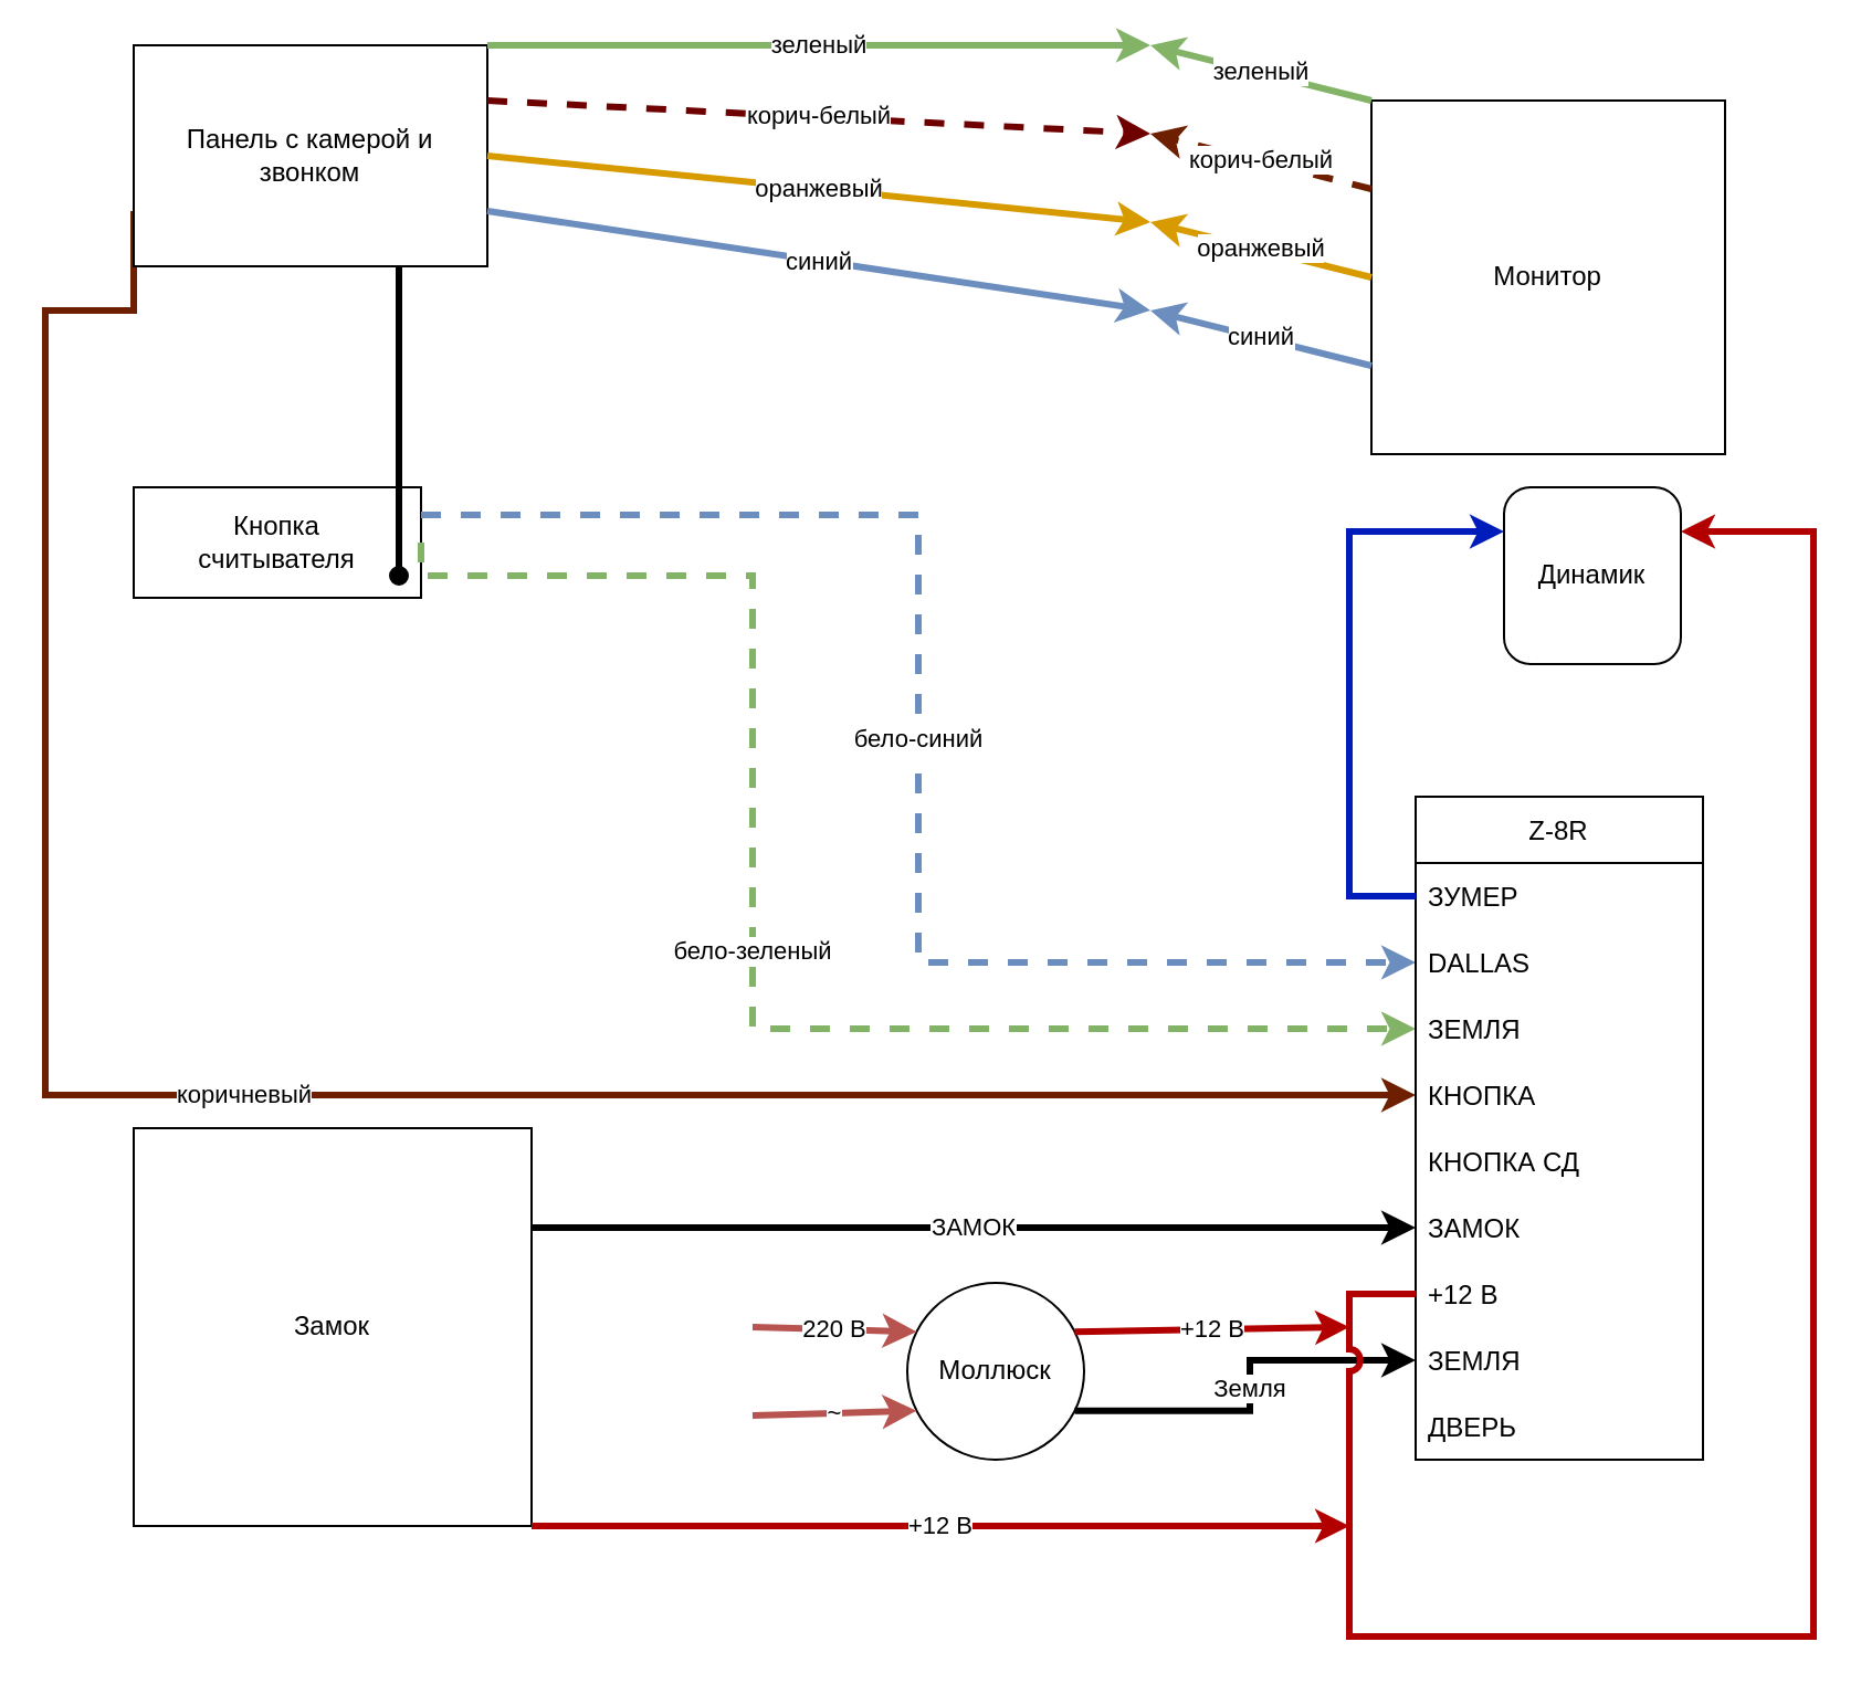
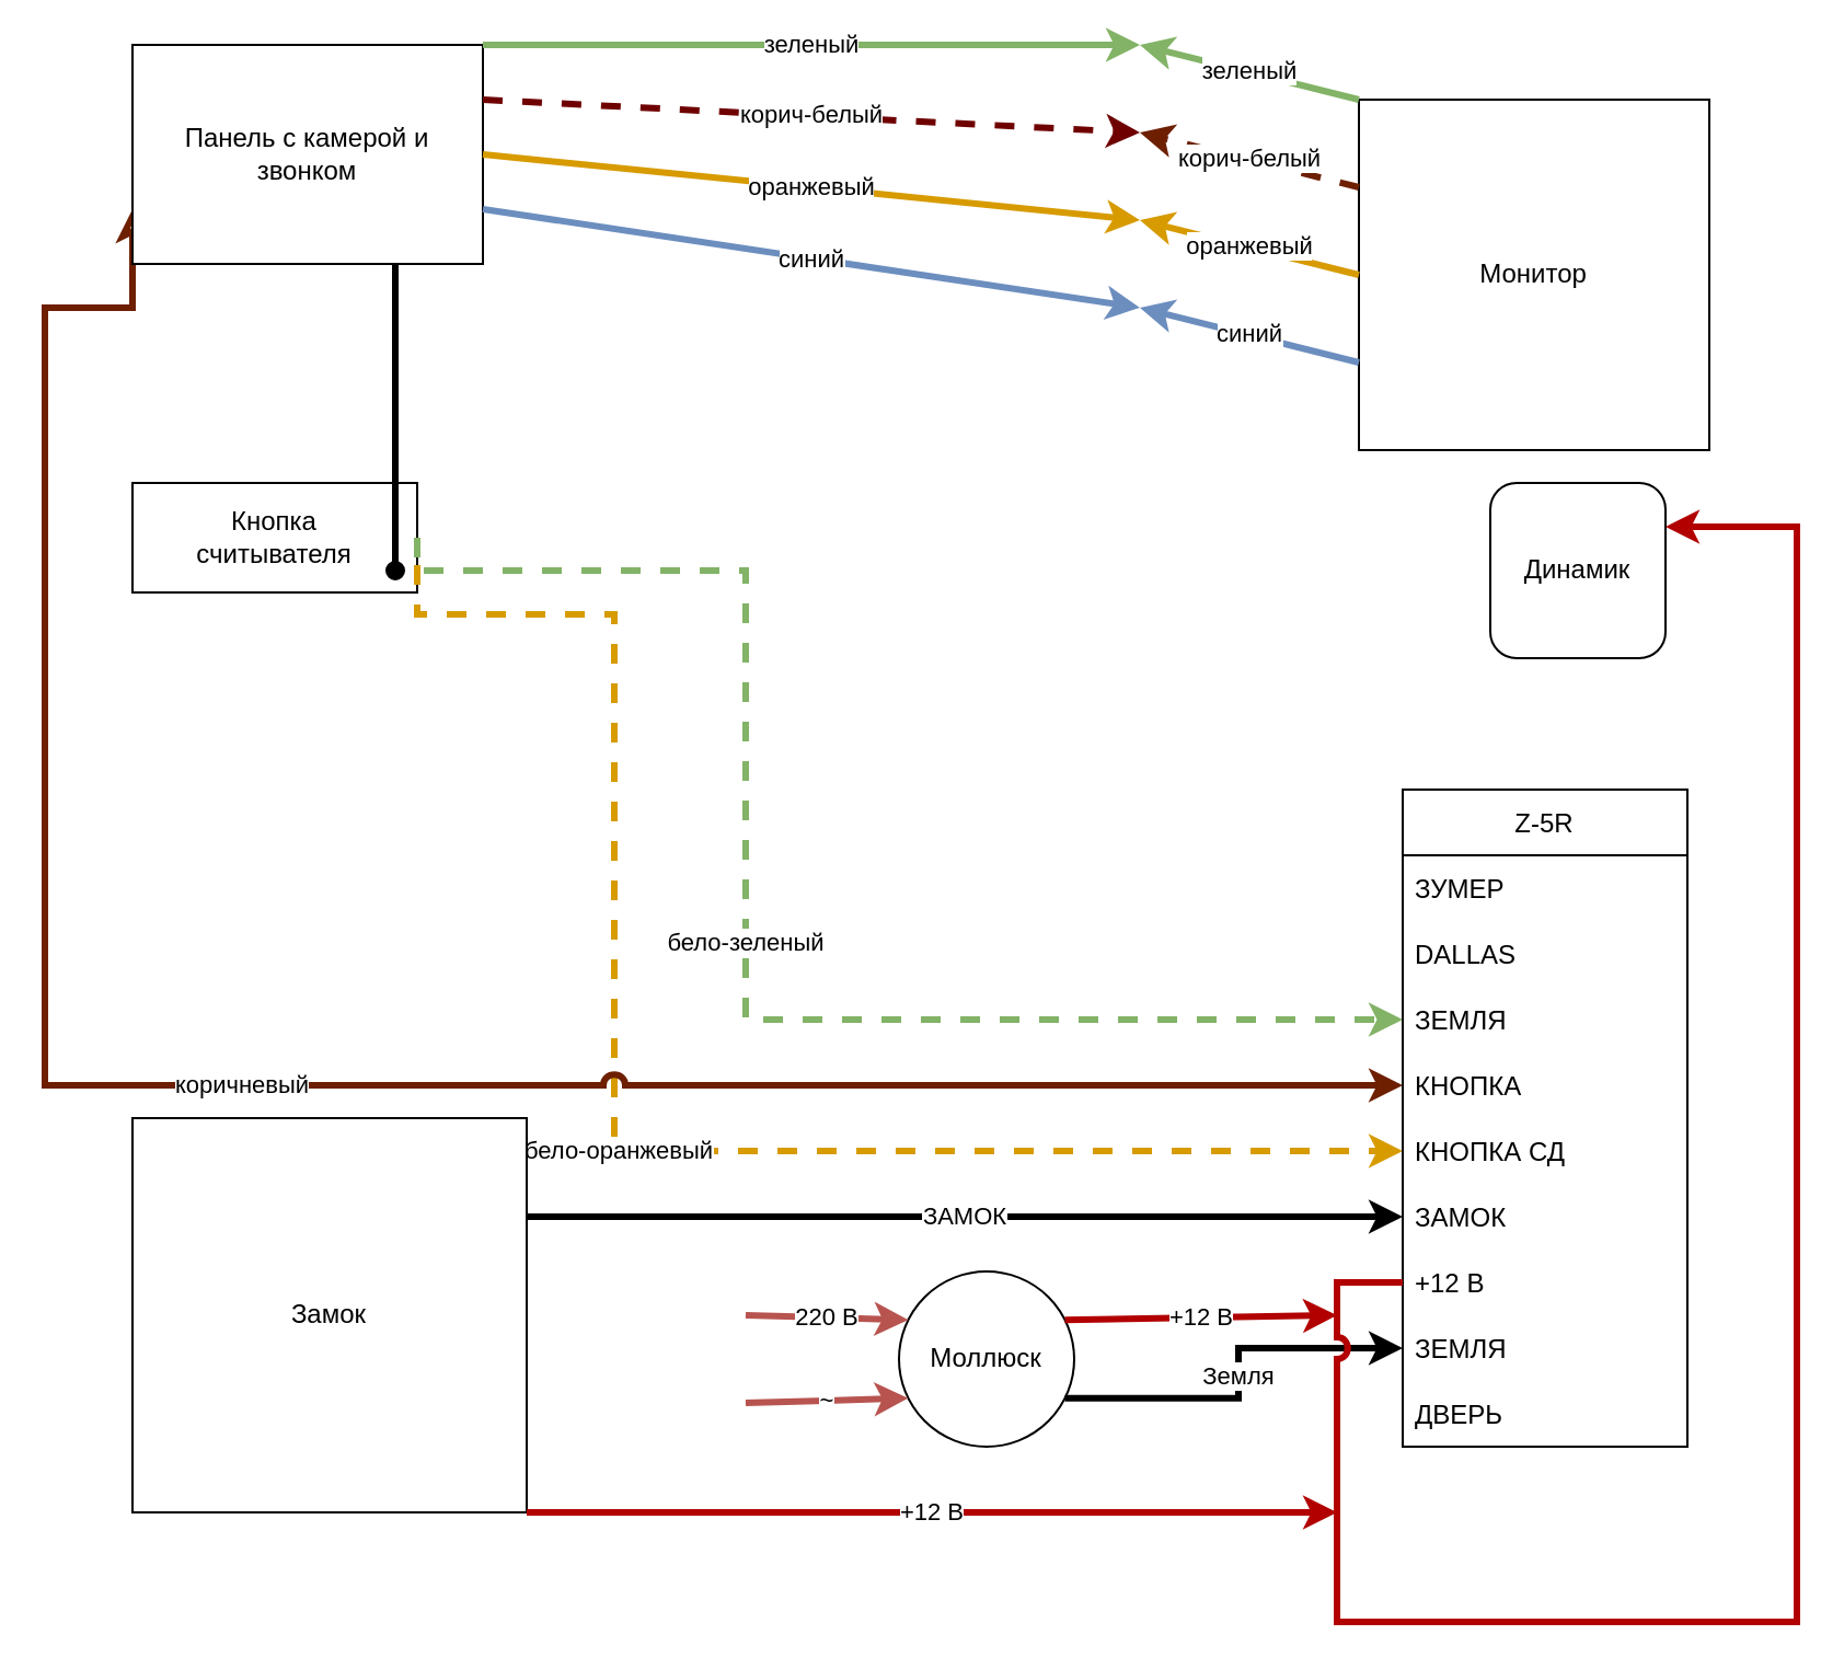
  <mxCell id="0" />
  <mxCell id="1" parent="0" />
  <mxCell id="2" value="Кнопка&lt;br&gt;считывателя" style="whiteSpace=wrap;html=1;aspect=fixed;" vertex="1" parent="1"><mxGeometry x="60" y="220" width="130" height="50" as="geometry" /></mxCell>
  <mxCell id="3" value="бело-зеленый" style="endArrow=classic;html=1;rounded=0;exitX=1;exitY=0.5;exitDx=0;exitDy=0;fillColor=#d5e8d4;strokeColor=#82b366;strokeWidth=3;entryX=0;entryY=0.5;entryDx=0;entryDy=0;edgeStyle=orthogonalEdgeStyle;dashed=1;" edge="1" parent="1" source="2" target="28"><mxGeometry width="50" height="50" relative="1" as="geometry"><mxPoint x="600" y="610" as="sourcePoint" /><mxPoint x="340" y="260" as="targetPoint" /><Array as="points"><mxPoint x="340" y="260" /><mxPoint x="340" y="465" /></Array></mxGeometry></mxCell>
- <mxCell id="5" value="бело-синий" style="endArrow=classic;html=1;rounded=0;fillColor=#dae8fc;strokeColor=#6c8ebf;strokeWidth=3;entryX=0;entryY=0.5;entryDx=0;entryDy=0;edgeStyle=orthogonalEdgeStyle;exitX=1;exitY=0.25;exitDx=0;exitDy=0;dashed=1;" edge="1" parent="1" source="2" target="27"><mxGeometry width="50" height="50" relative="1" as="geometry"><mxPoint x="150" y="240" as="sourcePoint" /><mxPoint x="260" y="260" as="targetPoint" /></mxGeometry></mxCell>
+ <mxCell id="4" value="бело-оранжевый" style="endArrow=classic;html=1;rounded=0;fillColor=#ffe6cc;strokeColor=#d79b00;strokeWidth=3;exitX=1;exitY=0.75;exitDx=0;exitDy=0;entryX=0;entryY=0.5;entryDx=0;entryDy=0;edgeStyle=orthogonalEdgeStyle;jumpStyle=arc;dashed=1;" edge="1" parent="1" source="2" target="30"><mxGeometry width="50" height="50" relative="1" as="geometry"><mxPoint x="190" y="320" as="sourcePoint" /><mxPoint x="250" y="320" as="targetPoint" /><Array as="points"><mxPoint x="280" y="280" /><mxPoint x="280" y="525" /></Array></mxGeometry></mxCell>
  <mxCell id="6" value="Монитор" style="whiteSpace=wrap;html=1;aspect=fixed;" vertex="1" parent="1"><mxGeometry x="620" y="45" width="160" height="160" as="geometry" /></mxCell>
  <mxCell id="7" value="зеленый" style="endArrow=classic;html=1;rounded=0;fillColor=#d5e8d4;strokeColor=#82b366;strokeWidth=3;exitX=0;exitY=0;exitDx=0;exitDy=0;" edge="1" parent="1" source="6"><mxGeometry width="50" height="50" relative="1" as="geometry"><mxPoint x="600" y="90" as="sourcePoint" /><mxPoint x="520" y="20" as="targetPoint" /></mxGeometry></mxCell>
- <mxCell id="8" value="коричневый" style="endArrow=none;html=1;rounded=0;fillColor=#a0522d;strokeColor=#6D1F00;strokeWidth=3;exitX=0;exitY=0.5;exitDx=0;exitDy=0;entryX=0;entryY=0.75;entryDx=0;entryDy=0;edgeStyle=orthogonalEdgeStyle;jumpStyle=arc;startArrow=classic;startFill=1;endFill=0;" edge="1" parent="1" source="29" target="13"><mxGeometry width="50" height="50" relative="1" as="geometry"><mxPoint x="360" y="110" as="sourcePoint" /><mxPoint x="520" y="495" as="targetPoint" /><Array as="points"><mxPoint x="20" y="495" /><mxPoint x="20" y="140" /></Array></mxGeometry></mxCell>
+ <mxCell id="8" value="коричневый" style="endArrow=classic;html=1;rounded=0;fillColor=#a0522d;strokeColor=#6D1F00;strokeWidth=3;exitX=0;exitY=0.5;exitDx=0;exitDy=0;entryX=0;entryY=0.75;entryDx=0;entryDy=0;edgeStyle=orthogonalEdgeStyle;jumpStyle=arc;startArrow=classic;startFill=1;endFill=0;" edge="1" parent="1" source="29" target="13"><mxGeometry width="50" height="50" relative="1" as="geometry"><mxPoint x="360" y="110" as="sourcePoint" /><mxPoint x="520" y="495" as="targetPoint" /><Array as="points"><mxPoint x="20" y="495" /><mxPoint x="20" y="140" /></Array></mxGeometry></mxCell>
  <mxCell id="9" value="синий" style="endArrow=classic;html=1;rounded=0;fillColor=#dae8fc;strokeColor=#6c8ebf;strokeWidth=3;exitX=0;exitY=0.75;exitDx=0;exitDy=0;" edge="1" parent="1" source="6"><mxGeometry width="50" height="50" relative="1" as="geometry"><mxPoint x="620" y="120" as="sourcePoint" /><mxPoint x="520" y="140" as="targetPoint" /></mxGeometry></mxCell>
  <mxCell id="10" value="оранжевый" style="endArrow=classic;html=1;rounded=0;fillColor=#ffe6cc;strokeColor=#d79b00;strokeWidth=3;exitX=0;exitY=0.5;exitDx=0;exitDy=0;" edge="1" parent="1" source="6"><mxGeometry width="50" height="50" relative="1" as="geometry"><mxPoint x="590" y="140" as="sourcePoint" /><mxPoint x="520" y="100" as="targetPoint" /></mxGeometry></mxCell>
  <mxCell id="11" value="корич-белый" style="endArrow=classic;html=1;fillColor=#a0522d;strokeColor=#6D1F00;strokeWidth=3;exitX=0;exitY=0.25;exitDx=0;exitDy=0;rounded=0;dashed=1;" edge="1" parent="1" source="6"><mxGeometry width="50" height="50" relative="1" as="geometry"><mxPoint x="620" y="180" as="sourcePoint" /><mxPoint x="520" y="60" as="targetPoint" /></mxGeometry></mxCell>
  <mxCell id="12" style="edgeStyle=orthogonalEdgeStyle;rounded=0;jumpStyle=none;jumpSize=10;orthogonalLoop=1;jettySize=auto;html=1;exitX=0.75;exitY=1;exitDx=0;exitDy=0;startArrow=none;startFill=0;endArrow=oval;endFill=1;strokeWidth=3;elbow=vertical;" edge="1" parent="1" source="13"><mxGeometry relative="1" as="geometry"><mxPoint x="180" y="260" as="targetPoint" /></mxGeometry></mxCell>
  <mxCell id="13" value="Панель с камерой и звонком" style="whiteSpace=wrap;html=1;aspect=fixed;" vertex="1" parent="1"><mxGeometry x="60" y="20" width="160" height="100" as="geometry" /></mxCell>
  <mxCell id="14" value="зеленый" style="endArrow=classic;html=1;rounded=0;exitX=1;exitY=0;exitDx=0;exitDy=0;fillColor=#d5e8d4;strokeColor=#82b366;strokeWidth=3;" edge="1" parent="1" source="13"><mxGeometry width="50" height="50" relative="1" as="geometry"><mxPoint x="-160" y="20" as="sourcePoint" /><mxPoint x="520" y="20" as="targetPoint" /></mxGeometry></mxCell>
  <mxCell id="15" value="корич-белый" style="endArrow=classic;html=1;rounded=0;exitX=1;exitY=0.25;exitDx=0;exitDy=0;fillColor=#a20025;strokeColor=#6F0000;strokeWidth=3;dashed=1;" edge="1" parent="1" source="13"><mxGeometry width="50" height="50" relative="1" as="geometry"><mxPoint x="-190" y="50" as="sourcePoint" /><mxPoint x="520" y="60" as="targetPoint" /><Array as="points" /></mxGeometry></mxCell>
  <mxCell id="16" value="оранжевый" style="endArrow=classic;html=1;rounded=0;exitX=1;exitY=0.5;exitDx=0;exitDy=0;fillColor=#ffe6cc;strokeColor=#d79b00;strokeWidth=3;" edge="1" parent="1" source="13"><mxGeometry width="50" height="50" relative="1" as="geometry"><mxPoint x="-190" y="70" as="sourcePoint" /><mxPoint x="520" y="100" as="targetPoint" /></mxGeometry></mxCell>
  <mxCell id="17" value="синий" style="endArrow=classic;html=1;rounded=0;exitX=1;exitY=0.75;exitDx=0;exitDy=0;fillColor=#dae8fc;strokeColor=#6c8ebf;strokeWidth=3;" edge="1" parent="1" source="13"><mxGeometry width="50" height="50" relative="1" as="geometry"><mxPoint x="-180" y="90" as="sourcePoint" /><mxPoint x="520" y="140" as="targetPoint" /></mxGeometry></mxCell>
  <mxCell id="18" value="Моллюск" style="ellipse;whiteSpace=wrap;html=1;aspect=fixed;" vertex="1" parent="1"><mxGeometry x="410" y="580" width="80" height="80" as="geometry" /></mxCell>
  <mxCell id="19" value="220 В" style="endArrow=classic;html=1;rounded=0;fillColor=#f8cecc;strokeColor=#b85450;strokeWidth=3;entryX=0;entryY=0.25;entryDx=0;entryDy=0;gradientColor=#ea6b66;" edge="1" parent="1" target="18"><mxGeometry width="50" height="50" relative="1" as="geometry"><mxPoint x="340" y="600" as="sourcePoint" /><mxPoint x="690" y="649" as="targetPoint" /></mxGeometry></mxCell>
  <mxCell id="20" value="~" style="endArrow=classic;html=1;rounded=0;fillColor=#f8cecc;strokeColor=#b85450;strokeWidth=3;entryX=0;entryY=0.75;entryDx=0;entryDy=0;gradientColor=#ea6b66;" edge="1" parent="1" target="18"><mxGeometry width="50" height="50" relative="1" as="geometry"><mxPoint x="340" y="640" as="sourcePoint" /><mxPoint x="420" y="623" as="targetPoint" /></mxGeometry></mxCell>
  <mxCell id="21" value="+12 В" style="endArrow=classic;html=1;rounded=0;exitX=1;exitY=0.25;exitDx=0;exitDy=0;fillColor=#e51400;strokeWidth=3;strokeColor=#B20000;" edge="1" parent="1" source="18"><mxGeometry width="50" height="50" relative="1" as="geometry"><mxPoint x="-130" y="379.5" as="sourcePoint" /><mxPoint x="610" y="600" as="targetPoint" /></mxGeometry></mxCell>
  <mxCell id="22" value="Земля" style="endArrow=classic;html=1;rounded=0;exitX=1;exitY=0.75;exitDx=0;exitDy=0;strokeWidth=3;fillColor=none;entryX=0;entryY=0.5;entryDx=0;entryDy=0;edgeStyle=orthogonalEdgeStyle;" edge="1" parent="1" source="18" target="33"><mxGeometry width="50" height="50" relative="1" as="geometry"><mxPoint x="-130" y="394" as="sourcePoint" /><mxPoint x="-80" y="400" as="targetPoint" /></mxGeometry></mxCell>
  <mxCell id="23" value="Замок" style="whiteSpace=wrap;html=1;aspect=fixed;" vertex="1" parent="1"><mxGeometry x="60" y="510" width="180" height="180" as="geometry" /></mxCell>
  <mxCell id="24" value="+12 В" style="endArrow=classic;html=1;rounded=0;fillColor=#e51400;strokeWidth=3;strokeColor=#B20000;jumpStyle=arc;jumpSize=10;exitX=1;exitY=1;exitDx=0;exitDy=0;edgeStyle=orthogonalEdgeStyle;" edge="1" parent="1" source="23"><mxGeometry width="50" height="50" relative="1" as="geometry"><mxPoint x="-160" y="600" as="sourcePoint" /><mxPoint x="610" y="690" as="targetPoint" /><Array as="points"><mxPoint x="420" y="690" /><mxPoint x="420" y="690" /></Array></mxGeometry></mxCell>
- <mxCell id="25" value="Z-8R" style="swimlane;fontStyle=0;childLayout=stackLayout;horizontal=1;startSize=30;horizontalStack=0;resizeParent=1;resizeParentMax=0;resizeLast=0;collapsible=1;marginBottom=0;" vertex="1" parent="1"><mxGeometry x="640" y="360" width="130" height="300" as="geometry" /></mxCell>
+ <mxCell id="25" value="Z-5R" style="swimlane;fontStyle=0;childLayout=stackLayout;horizontal=1;startSize=30;horizontalStack=0;resizeParent=1;resizeParentMax=0;resizeLast=0;collapsible=1;marginBottom=0;" vertex="1" parent="1"><mxGeometry x="640" y="360" width="130" height="300" as="geometry" /></mxCell>
  <mxCell id="26" value="ЗУМЕР" style="text;strokeColor=none;fillColor=none;align=left;verticalAlign=middle;spacingLeft=4;spacingRight=4;overflow=hidden;points=[[0,0.5],[1,0.5]];portConstraint=eastwest;rotatable=0;" vertex="1" parent="25"><mxGeometry y="30" width="130" height="30" as="geometry" /></mxCell>
  <mxCell id="27" value="DALLAS" style="text;strokeColor=none;fillColor=none;align=left;verticalAlign=middle;spacingLeft=4;spacingRight=4;overflow=hidden;points=[[0,0.5],[1,0.5]];portConstraint=eastwest;rotatable=0;" vertex="1" parent="25"><mxGeometry y="60" width="130" height="30" as="geometry" /></mxCell>
  <mxCell id="28" value="ЗЕМЛЯ" style="text;strokeColor=none;fillColor=none;align=left;verticalAlign=middle;spacingLeft=4;spacingRight=4;overflow=hidden;points=[[0,0.5],[1,0.5]];portConstraint=eastwest;rotatable=0;" vertex="1" parent="25"><mxGeometry y="90" width="130" height="30" as="geometry" /></mxCell>
  <mxCell id="29" value="КНОПКА" style="text;strokeColor=none;fillColor=none;align=left;verticalAlign=middle;spacingLeft=4;spacingRight=4;overflow=hidden;points=[[0,0.5],[1,0.5]];portConstraint=eastwest;rotatable=0;" vertex="1" parent="25"><mxGeometry y="120" width="130" height="30" as="geometry" /></mxCell>
  <mxCell id="30" value="КНОПКА СД" style="text;strokeColor=none;fillColor=none;align=left;verticalAlign=middle;spacingLeft=4;spacingRight=4;overflow=hidden;points=[[0,0.5],[1,0.5]];portConstraint=eastwest;rotatable=0;" vertex="1" parent="25"><mxGeometry y="150" width="130" height="30" as="geometry" /></mxCell>
  <mxCell id="31" value="ЗАМОК" style="text;strokeColor=none;fillColor=none;align=left;verticalAlign=middle;spacingLeft=4;spacingRight=4;overflow=hidden;points=[[0,0.5],[1,0.5]];portConstraint=eastwest;rotatable=0;" vertex="1" parent="25"><mxGeometry y="180" width="130" height="30" as="geometry" /></mxCell>
  <mxCell id="32" value="+12 В" style="text;strokeColor=none;fillColor=none;align=left;verticalAlign=middle;spacingLeft=4;spacingRight=4;overflow=hidden;points=[[0,0.5],[1,0.5]];portConstraint=eastwest;rotatable=0;" vertex="1" parent="25"><mxGeometry y="210" width="130" height="30" as="geometry" /></mxCell>
  <mxCell id="33" value="ЗЕМЛЯ" style="text;strokeColor=none;fillColor=none;align=left;verticalAlign=middle;spacingLeft=4;spacingRight=4;overflow=hidden;points=[[0,0.5],[1,0.5]];portConstraint=eastwest;rotatable=0;" vertex="1" parent="25"><mxGeometry y="240" width="130" height="30" as="geometry" /></mxCell>
  <mxCell id="34" value="ДВЕРЬ" style="text;strokeColor=none;fillColor=none;align=left;verticalAlign=middle;spacingLeft=4;spacingRight=4;overflow=hidden;points=[[0,0.5],[1,0.5]];portConstraint=eastwest;rotatable=0;" vertex="1" parent="25"><mxGeometry y="270" width="130" height="30" as="geometry" /></mxCell>
  <mxCell id="35" value="Динамик" style="whiteSpace=wrap;html=1;aspect=fixed;rounded=1;" vertex="1" parent="1"><mxGeometry x="680" y="220" width="80" height="80" as="geometry" /></mxCell>
- <mxCell id="36" value="" style="endArrow=classic;startArrow=none;html=1;rounded=0;strokeWidth=3;exitX=0;exitY=0.5;exitDx=0;exitDy=0;entryX=0;entryY=0.25;entryDx=0;entryDy=0;edgeStyle=orthogonalEdgeStyle;elbow=vertical;fillColor=#0050ef;strokeColor=#001DBC;startFill=0;" edge="1" parent="1" source="26" target="35"><mxGeometry width="50" height="50" relative="1" as="geometry"><mxPoint x="280" y="400" as="sourcePoint" /><mxPoint x="330" y="350" as="targetPoint" /><Array as="points"><mxPoint x="610" y="405" /><mxPoint x="610" y="240" /></Array></mxGeometry></mxCell>
  <mxCell id="37" value="" style="endArrow=classic;startArrow=none;html=1;rounded=0;strokeWidth=3;exitX=0;exitY=0.5;exitDx=0;exitDy=0;entryX=1;entryY=0.25;entryDx=0;entryDy=0;edgeStyle=orthogonalEdgeStyle;elbow=vertical;fillColor=#e51400;strokeColor=#B20000;startFill=0;jumpStyle=arc;" edge="1" parent="1" source="32" target="35"><mxGeometry width="50" height="50" relative="1" as="geometry"><mxPoint x="480" y="500" as="sourcePoint" /><mxPoint x="520" y="315" as="targetPoint" /><Array as="points"><mxPoint x="610" y="585" /><mxPoint x="610" y="740" /><mxPoint x="820" y="740" /><mxPoint x="820" y="240" /></Array></mxGeometry></mxCell>
  <mxCell id="38" value="ЗАМОК" style="endArrow=classic;html=1;rounded=0;strokeWidth=3;fillColor=none;entryX=0;entryY=0.5;entryDx=0;entryDy=0;exitX=1;exitY=0.25;exitDx=0;exitDy=0;jumpStyle=arc;edgeStyle=orthogonalEdgeStyle;" edge="1" parent="1" source="23" target="31"><mxGeometry width="50" height="50" relative="1" as="geometry"><mxPoint x="-150" y="560" as="sourcePoint" /><mxPoint x="70" y="570" as="targetPoint" /></mxGeometry></mxCell>
